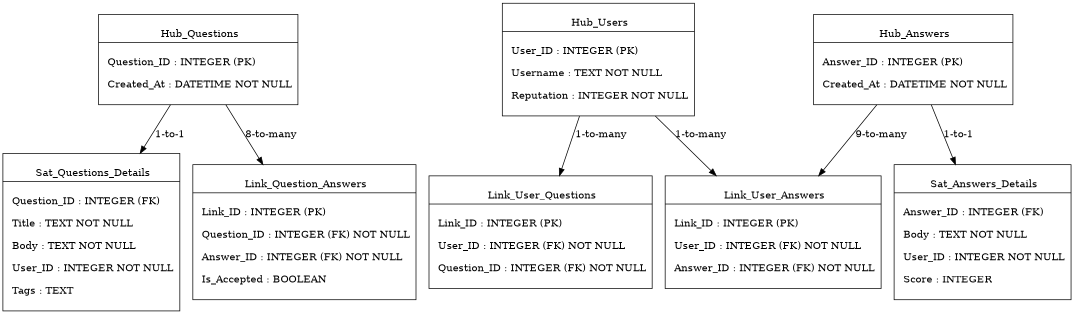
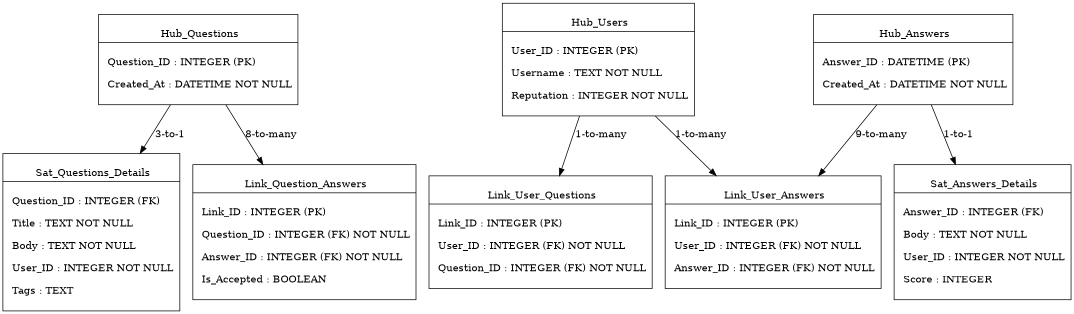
  digraph {
    node [shape=record]
    n1 [label="{\n    Hub_Questions |\n    Question_ID : INTEGER (PK)\l\n    Created_At : DATETIME NOT NULL\l\n}"]
    n2 [label="{\n    Sat_Questions_Details |\n    Question_ID : INTEGER (FK)\l\n    Title : TEXT NOT NULL\l\n    Body : TEXT NOT NULL\l\n    User_ID : INTEGER NOT NULL\l\n    Tags : TEXT\l\n}"]
    n3 [label="{\n    Link_Question_Answers |\n    Link_ID : INTEGER (PK)\l\n    Question_ID : INTEGER (FK) NOT NULL\l\n    Answer_ID : INTEGER (FK) NOT NULL\l\n    Is_Accepted : BOOLEAN\l\n}"]
    n4 [label="{\n    Link_User_Questions |\n    Link_ID : INTEGER (PK)\l\n    User_ID : INTEGER (FK) NOT NULL\l\n    Question_ID : INTEGER (FK) NOT NULL\l\n}"]
-   n5 [label="{\n    Hub_Answers |\n    Answer_ID : INTEGER (PK)\l\n    Created_At : DATETIME NOT NULL\l\n}"]
+   n5 [label="{\n    Hub_Answers |\n    Answer_ID : DATETIME (PK)\l\n    Created_At : DATETIME NOT NULL\l\n}"]
    n6 [label="{\n    Sat_Answers_Details |\n    Answer_ID : INTEGER (FK)\l\n    Body : TEXT NOT NULL\l\n    User_ID : INTEGER NOT NULL\l\n    Score : INTEGER\l\n}"]
    n7 [label="{\n    Link_User_Answers |\n    Link_ID : INTEGER (PK)\l\n    User_ID : INTEGER (FK) NOT NULL\l\n    Answer_ID : INTEGER (FK) NOT NULL\l\n}"]
    n8 [label="{\n    Hub_Users |\n    User_ID : INTEGER (PK)\l\n    Username : TEXT NOT NULL\l\n    Reputation : INTEGER NOT NULL\l\n}"]
-   n1 -> n2 [label="1-to-1"]
+   n1 -> n2 [label="3-to-1"]
    n1 -> n3 [label="8-to-many"]
    n5 -> n6 [label="1-to-1"]
    n5 -> n7 [label="9-to-many"]
    n8 -> n4 [label="1-to-many"]
    n8 -> n7 [label="1-to-many"]
  }
